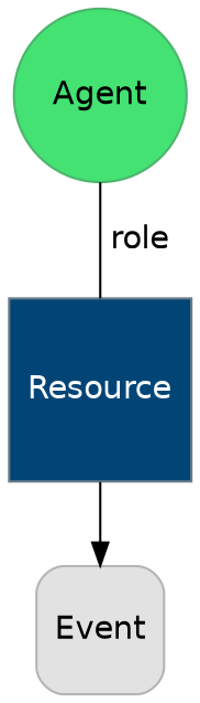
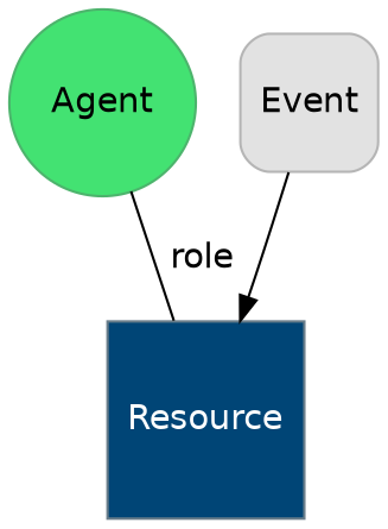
  digraph {
    node [fontname=Helvetica shape=square style=filled]
    n1 [color="#4cb46c" fillcolor="#43e272" label=Agent shape=circle]
    n2 [color="#697d8a" fillcolor="#004576" fontcolor=white label=Resource]
    n3 [color="#b5b5b5" fillcolor="#e2e2e2" label=Event style="rounded,filled"]
    n1 -> n2 [dir=none fontname=Helvetica label=" role "]
-   n2 -> n3
+   n3 -> n2
  }
